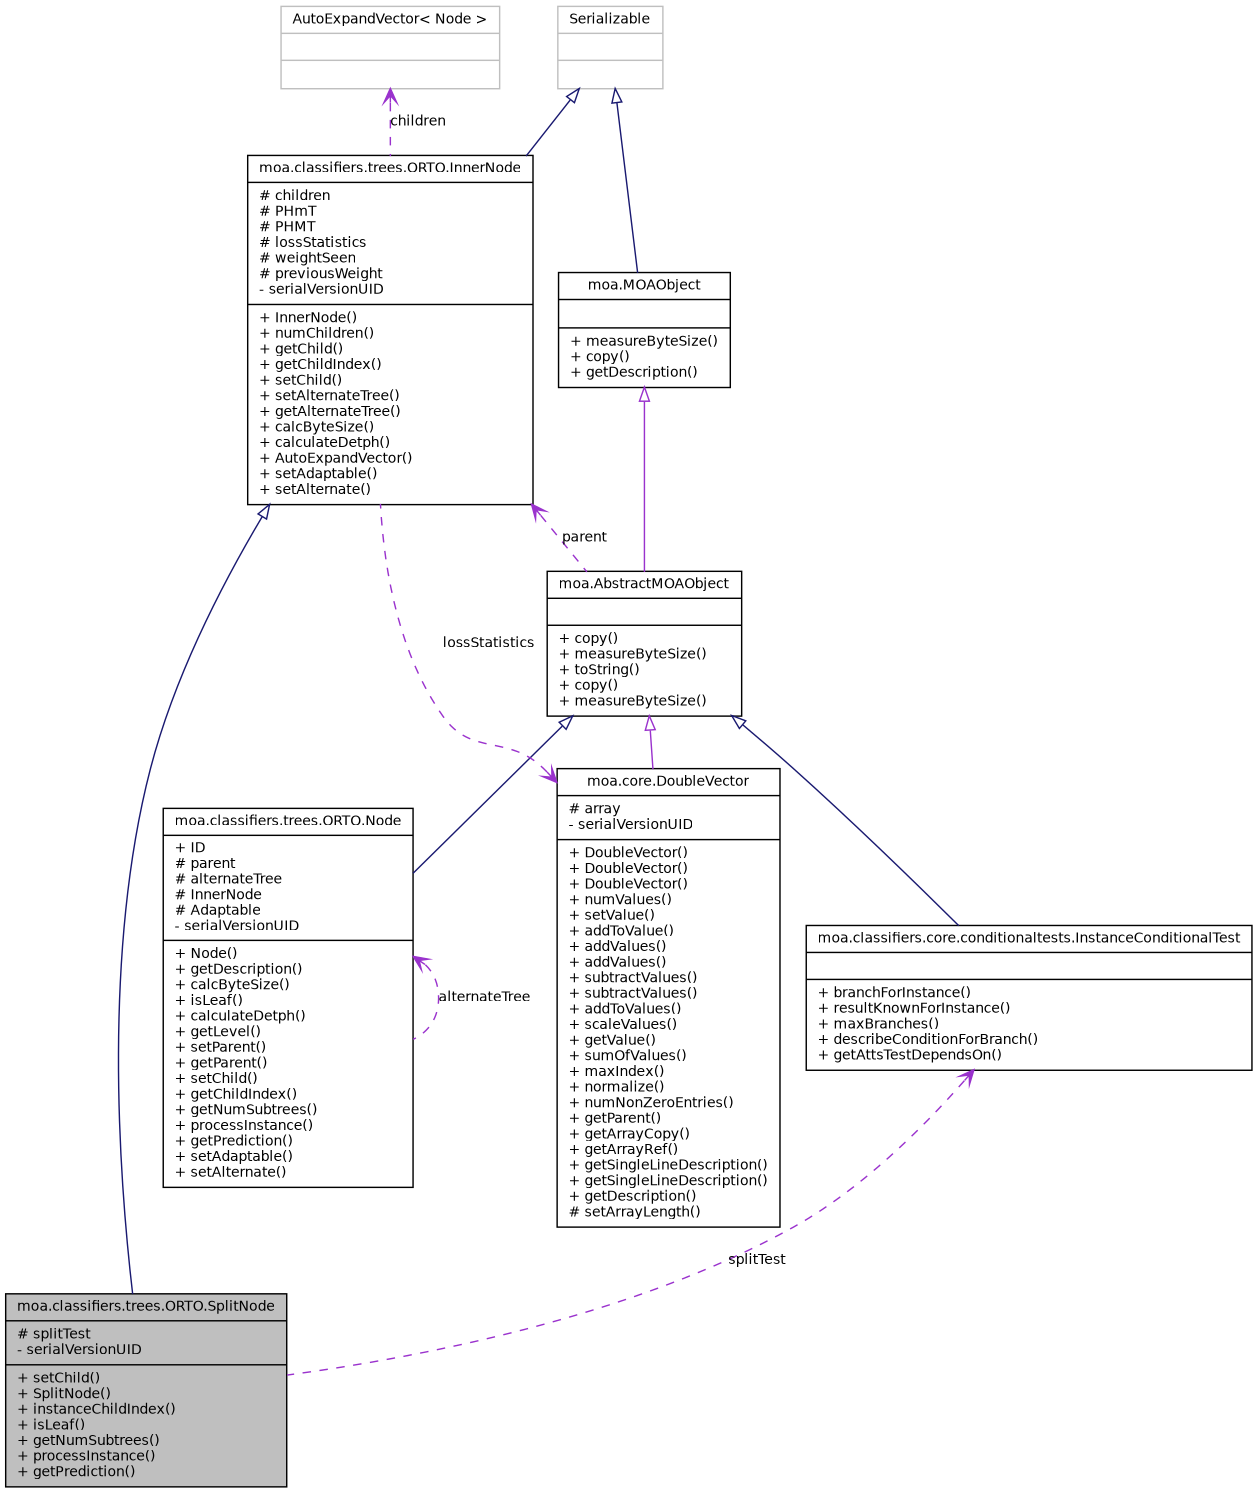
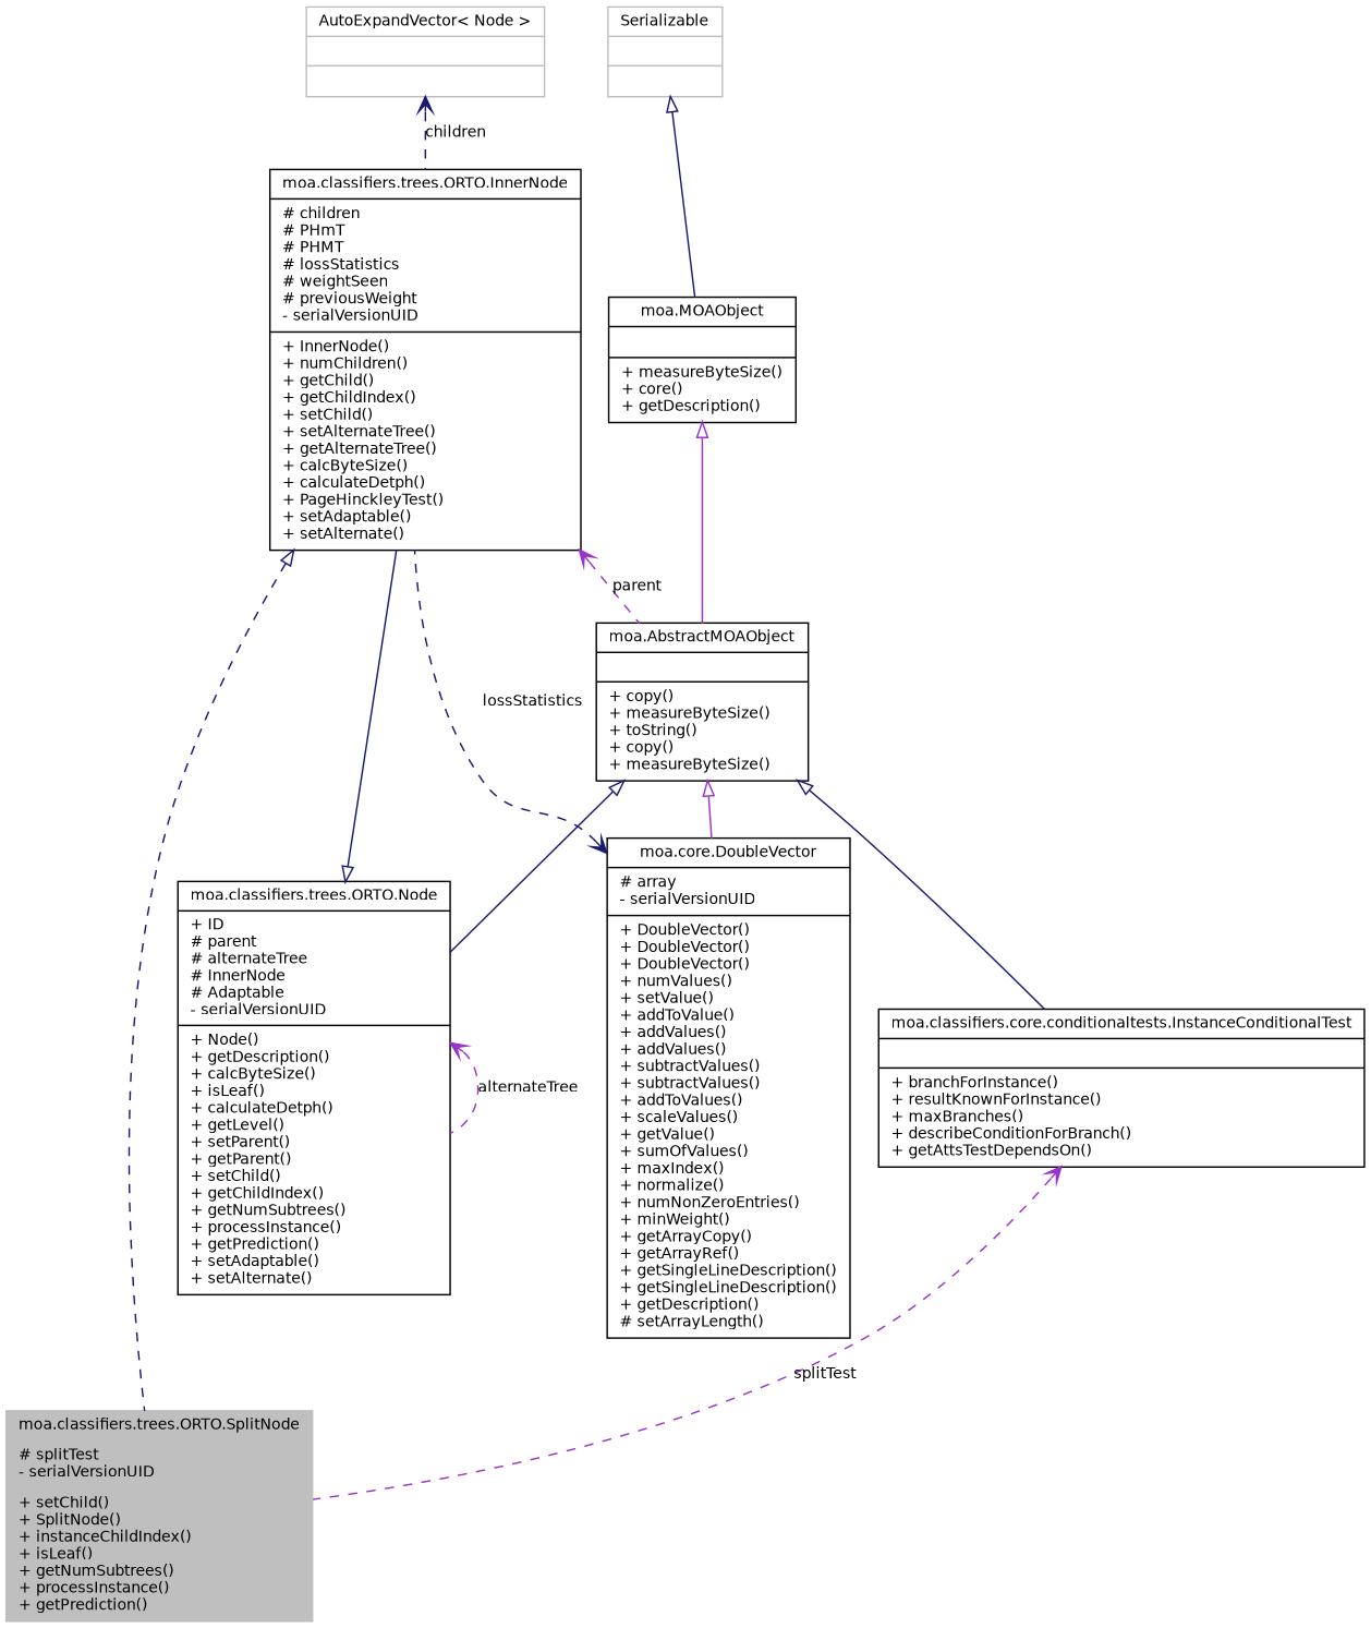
  digraph {
    node [color=black fillcolor=white fontname=Helvetica fontsize=10 shape=record style=filled]
    edge [arrowtail=empty color=darkorchid3 dir=back fontname=Helvetica fontsize=10 labelfontname=Helvetica labelfontsize=10 style=solid]
-   n1 [fillcolor=grey75 fontcolor=black height=0.2 label="{moa.classifiers.trees.ORTO.SplitNode\n|# splitTest\l- serialVersionUID\l|+ setChild()\l+ SplitNode()\l+ instanceChildIndex()\l+ isLeaf()\l+ getNumSubtrees()\l+ processInstance()\l+ getPrediction()\l}" width=0.4]
-   n2 [height=0.2 label="{moa.classifiers.trees.ORTO.InnerNode\n|# children\l# PHmT\l# PHMT\l# lossStatistics\l# weightSeen\l# previousWeight\l- serialVersionUID\l|+ InnerNode()\l+ numChildren()\l+ getChild()\l+ getChildIndex()\l+ setChild()\l+ setAlternateTree()\l+ getAlternateTree()\l+ calcByteSize()\l+ calculateDetph()\l+ AutoExpandVector()\l+ setAdaptable()\l+ setAlternate()\l}" width=0.4]
+   n1 [color=grey75 fillcolor=grey75 fontcolor=black height=0.2 label="{moa.classifiers.trees.ORTO.SplitNode\n|# splitTest\l- serialVersionUID\l|+ setChild()\l+ SplitNode()\l+ instanceChildIndex()\l+ isLeaf()\l+ getNumSubtrees()\l+ processInstance()\l+ getPrediction()\l}" width=0.4]
+   n2 [height=0.2 label="{moa.classifiers.trees.ORTO.InnerNode\n|# children\l# PHmT\l# PHMT\l# lossStatistics\l# weightSeen\l# previousWeight\l- serialVersionUID\l|+ InnerNode()\l+ numChildren()\l+ getChild()\l+ getChildIndex()\l+ setChild()\l+ setAlternateTree()\l+ getAlternateTree()\l+ calcByteSize()\l+ calculateDetph()\l+ PageHinckleyTest()\l+ setAdaptable()\l+ setAlternate()\l}" width=0.4]
    n3 [height=0.2 label="{moa.AbstractMOAObject\n||+ copy()\l+ measureByteSize()\l+ toString()\l+ copy()\l+ measureByteSize()\l}" width=0.4]
    n4 [height=0.2 label="{moa.classifiers.trees.ORTO.Node\n|+ ID\l# parent\l# alternateTree\l# InnerNode\l# Adaptable\l- serialVersionUID\l|+ Node()\l+ getDescription()\l+ calcByteSize()\l+ isLeaf()\l+ calculateDetph()\l+ getLevel()\l+ setParent()\l+ getParent()\l+ setChild()\l+ getChildIndex()\l+ getNumSubtrees()\l+ processInstance()\l+ getPrediction()\l+ setAdaptable()\l+ setAlternate()\l}" width=0.4]
-   n5 [height=0.2 label="{moa.core.DoubleVector\n|# array\l- serialVersionUID\l|+ DoubleVector()\l+ DoubleVector()\l+ DoubleVector()\l+ numValues()\l+ setValue()\l+ addToValue()\l+ addValues()\l+ addValues()\l+ subtractValues()\l+ subtractValues()\l+ addToValues()\l+ scaleValues()\l+ getValue()\l+ sumOfValues()\l+ maxIndex()\l+ normalize()\l+ numNonZeroEntries()\l+ getParent()\l+ getArrayCopy()\l+ getArrayRef()\l+ getSingleLineDescription()\l+ getSingleLineDescription()\l+ getDescription()\l# setArrayLength()\l}" width=0.4]
+   n5 [height=0.2 label="{moa.core.DoubleVector\n|# array\l- serialVersionUID\l|+ DoubleVector()\l+ DoubleVector()\l+ DoubleVector()\l+ numValues()\l+ setValue()\l+ addToValue()\l+ addValues()\l+ addValues()\l+ subtractValues()\l+ subtractValues()\l+ addToValues()\l+ scaleValues()\l+ getValue()\l+ sumOfValues()\l+ maxIndex()\l+ normalize()\l+ numNonZeroEntries()\l+ minWeight()\l+ getArrayCopy()\l+ getArrayRef()\l+ getSingleLineDescription()\l+ getSingleLineDescription()\l+ getDescription()\l# setArrayLength()\l}" width=0.4]
    n6 [height=0.2 label="{moa.classifiers.core.conditionaltests.InstanceConditionalTest\n||+ branchForInstance()\l+ resultKnownForInstance()\l+ maxBranches()\l+ describeConditionForBranch()\l+ getAttsTestDependsOn()\l}" width=0.4]
-   n7 [height=0.2 label="{moa.MOAObject\n||+ measureByteSize()\l+ copy()\l+ getDescription()\l}" width=0.4]
+   n7 [height=0.2 label="{moa.MOAObject\n||+ measureByteSize()\l+ core()\l+ getDescription()\l}" width=0.4]
    n8 [color=grey75 height=0.2 label="{Serializable\n||}" width=0.4]
    n9 [color=grey75 height=0.2 label="{AutoExpandVector\< Node \>\n||}" width=0.4]
-   n2 -> n1 [color=midnightblue]
+   n2 -> n1 [color=midnightblue style=dashed]
    n2 -> n3 [arrowtail=open label=parent style=dashed]
    n3 -> n4 [color=midnightblue]
    n3 -> n5
    n3 -> n6 [color=midnightblue]
-   n8 -> n2 [color=midnightblue]
+   n4 -> n2 [color=midnightblue]
    n4 -> n4 [arrowtail=open label=alternateTree style=dashed]
-   n5 -> n2 [arrowtail=open label=lossStatistics style=dashed]
+   n5 -> n2 [arrowtail=open color=midnightblue label=lossStatistics style=dashed]
    n6 -> n1 [arrowtail=open label=splitTest style=dashed]
    n7 -> n3
    n8 -> n7 [color=midnightblue]
-   n9 -> n2 [arrowtail=open label=children style=dashed]
+   n9 -> n2 [arrowtail=open color=midnightblue label=children style=dashed]
  }
